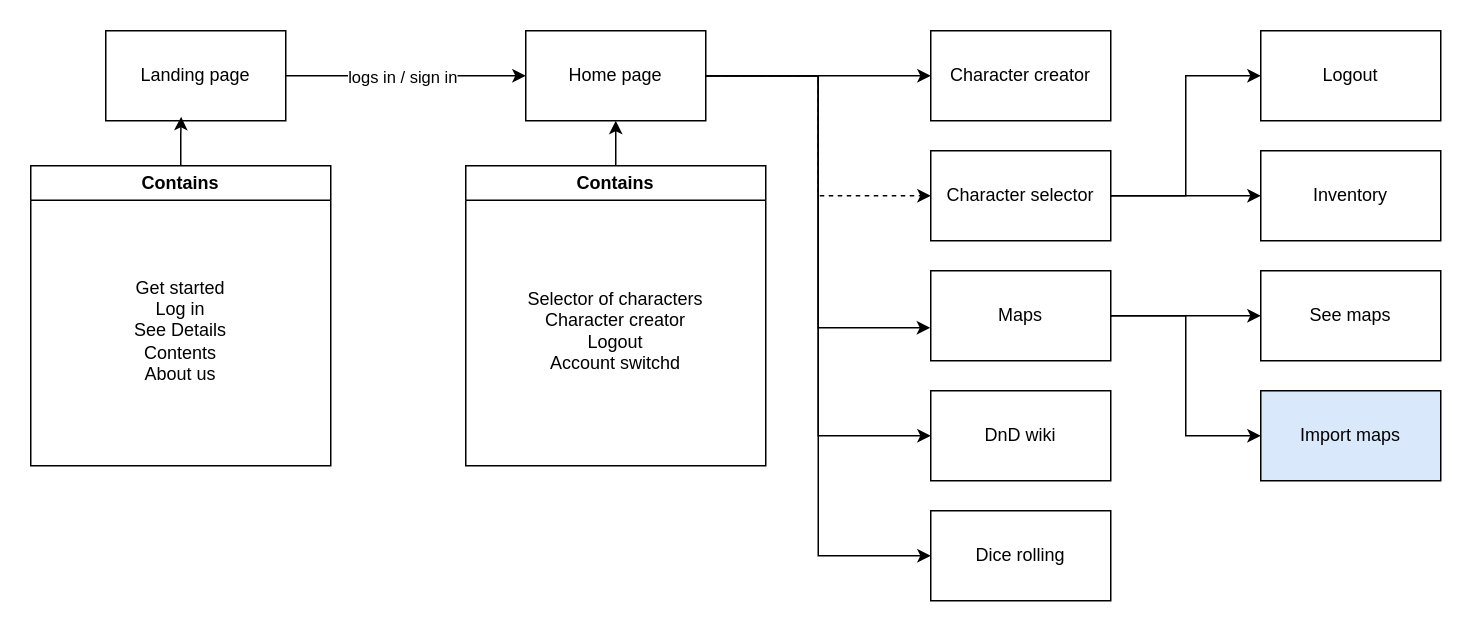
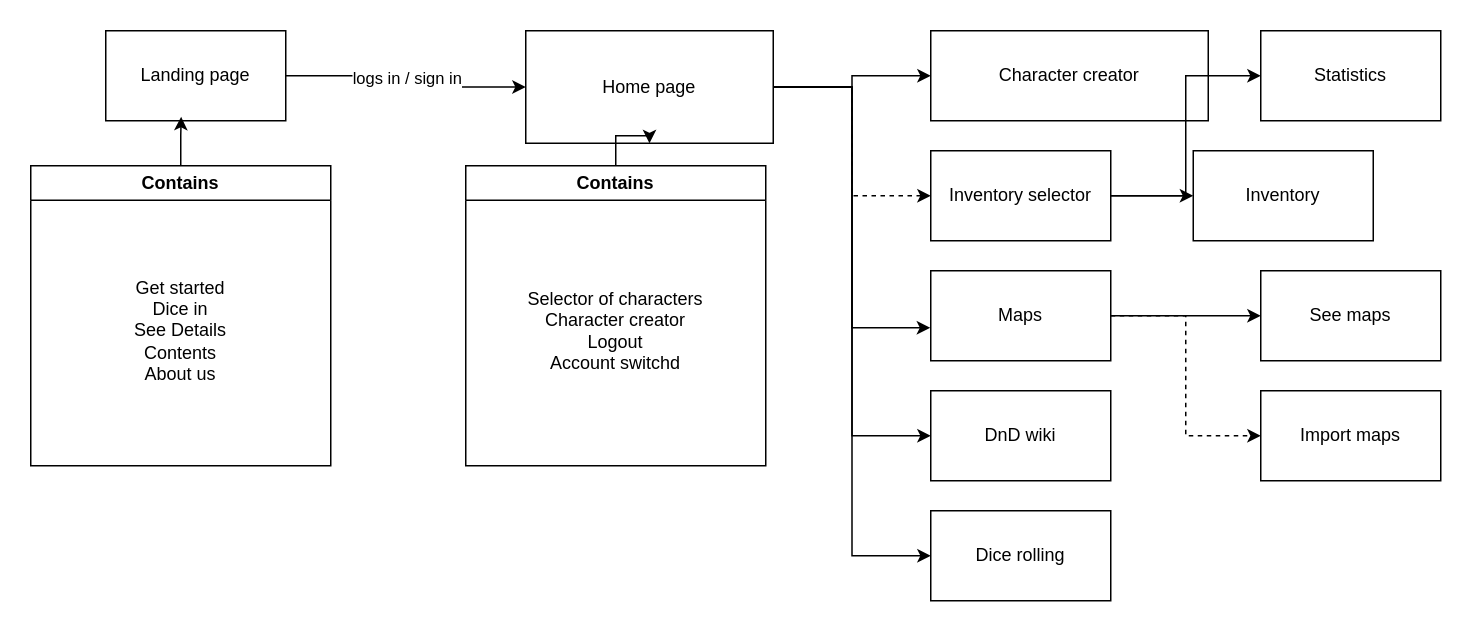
  <mxCell id="0" />
  <mxCell id="1" parent="0" />
  <mxCell id="2" style="edgeStyle=orthogonalEdgeStyle;rounded=0;orthogonalLoop=1;jettySize=auto;html=1;entryX=0;entryY=0.5;entryDx=0;entryDy=0;" edge="1" parent="1" source="4" target="9"><mxGeometry relative="1" as="geometry" /></mxCell>
  <mxCell id="3" value="logs in / sign in" style="edgeLabel;html=1;align=center;verticalAlign=middle;resizable=0;points=[];" vertex="1" connectable="0" parent="2"><mxGeometry x="-0.037" relative="1" as="geometry"><mxPoint as="offset" /></mxGeometry></mxCell>
  <mxCell id="4" value="Landing page" style="rounded=0;whiteSpace=wrap;html=1;" vertex="1" parent="1"><mxGeometry x="70" y="20" width="120" height="60" as="geometry" /></mxCell>
  <mxCell id="5" style="edgeStyle=orthogonalEdgeStyle;rounded=0;orthogonalLoop=1;jettySize=auto;html=1;entryX=0;entryY=0.5;entryDx=0;entryDy=0;" edge="1" parent="1" source="9" target="16"><mxGeometry relative="1" as="geometry" /></mxCell>
  <mxCell id="6" style="edgeStyle=orthogonalEdgeStyle;rounded=0;orthogonalLoop=1;jettySize=auto;html=1;entryX=0;entryY=0.5;entryDx=0;entryDy=0;dashed=1;" edge="1" parent="1" source="9" target="19"><mxGeometry relative="1" as="geometry" /></mxCell>
  <mxCell id="7" style="edgeStyle=orthogonalEdgeStyle;rounded=0;orthogonalLoop=1;jettySize=auto;html=1;entryX=0;entryY=0.5;entryDx=0;entryDy=0;" edge="1" parent="1" source="9" target="23"><mxGeometry relative="1" as="geometry" /></mxCell>
  <mxCell id="8" style="edgeStyle=orthogonalEdgeStyle;rounded=0;orthogonalLoop=1;jettySize=auto;html=1;entryX=0;entryY=0.5;entryDx=0;entryDy=0;" edge="1" parent="1" source="9" target="29"><mxGeometry relative="1" as="geometry" /></mxCell>
- <mxCell id="9" value="&lt;div&gt;Home page&lt;/div&gt;" style="rounded=0;whiteSpace=wrap;html=1;" vertex="1" parent="1"><mxGeometry x="350" y="20" width="120" height="60" as="geometry" /></mxCell>
+ <mxCell id="9" value="&lt;div&gt;Home page&lt;/div&gt;" style="rounded=0;whiteSpace=wrap;html=1;" vertex="1" parent="1"><mxGeometry x="350" y="20" width="165" height="75" as="geometry" /></mxCell>
  <mxCell id="10" value="&lt;div&gt;Contains&lt;/div&gt;" style="swimlane;whiteSpace=wrap;html=1;" vertex="1" parent="1"><mxGeometry x="20" y="110" width="200" height="200" as="geometry" /></mxCell>
- <mxCell id="11" value="&lt;div&gt;Get started&lt;/div&gt;&lt;div&gt;Log in&lt;/div&gt;&lt;div&gt;See Details&lt;/div&gt;&lt;div&gt;Contents&lt;/div&gt;&lt;div&gt;About us&lt;/div&gt;" style="text;html=1;align=center;verticalAlign=middle;whiteSpace=wrap;rounded=0;" vertex="1" parent="10"><mxGeometry y="20" width="200" height="180" as="geometry" /></mxCell>
+ <mxCell id="11" value="&lt;div&gt;Get started&lt;/div&gt;&lt;div&gt;Dice in&lt;/div&gt;&lt;div&gt;See Details&lt;/div&gt;&lt;div&gt;Contents&lt;/div&gt;&lt;div&gt;About us&lt;/div&gt;" style="text;html=1;align=center;verticalAlign=middle;whiteSpace=wrap;rounded=0;" vertex="1" parent="10"><mxGeometry y="20" width="200" height="180" as="geometry" /></mxCell>
  <mxCell id="12" style="edgeStyle=orthogonalEdgeStyle;rounded=0;orthogonalLoop=1;jettySize=auto;html=1;entryX=0.419;entryY=0.956;entryDx=0;entryDy=0;entryPerimeter=0;" edge="1" parent="1" source="10" target="4"><mxGeometry relative="1" as="geometry" /></mxCell>
  <mxCell id="13" style="edgeStyle=orthogonalEdgeStyle;rounded=0;orthogonalLoop=1;jettySize=auto;html=1;entryX=0.5;entryY=1;entryDx=0;entryDy=0;" edge="1" parent="1" source="14" target="9"><mxGeometry relative="1" as="geometry" /></mxCell>
  <mxCell id="14" value="&lt;div&gt;Contains&lt;/div&gt;" style="swimlane;whiteSpace=wrap;html=1;" vertex="1" parent="1"><mxGeometry x="310" y="110" width="200" height="200" as="geometry" /></mxCell>
  <mxCell id="15" value="&lt;div&gt;Selector of characters&lt;/div&gt;&lt;div&gt;Character creator&lt;/div&gt;&lt;div&gt;Logout&lt;/div&gt;&lt;div&gt;Account switchd&lt;/div&gt;" style="text;html=1;align=center;verticalAlign=middle;whiteSpace=wrap;rounded=0;" vertex="1" parent="14"><mxGeometry y="20" width="200" height="180" as="geometry" /></mxCell>
- <mxCell id="16" value="&lt;div&gt;Character creator&lt;/div&gt;" style="rounded=0;whiteSpace=wrap;html=1;" vertex="1" parent="1"><mxGeometry x="620" y="20" width="120" height="60" as="geometry" /></mxCell>
+ <mxCell id="16" value="&lt;div&gt;Character creator&lt;/div&gt;" style="rounded=0;whiteSpace=wrap;html=1;" vertex="1" parent="1"><mxGeometry x="620" y="20" width="185" height="60" as="geometry" /></mxCell>
  <mxCell id="17" style="edgeStyle=orthogonalEdgeStyle;rounded=0;orthogonalLoop=1;jettySize=auto;html=1;" edge="1" parent="1" source="19" target="27"><mxGeometry relative="1" as="geometry" /></mxCell>
  <mxCell id="18" style="edgeStyle=orthogonalEdgeStyle;rounded=0;orthogonalLoop=1;jettySize=auto;html=1;entryX=0;entryY=0.5;entryDx=0;entryDy=0;" edge="1" parent="1" source="19" target="28"><mxGeometry relative="1" as="geometry" /></mxCell>
- <mxCell id="19" value="Character selector" style="whiteSpace=wrap;html=1;" vertex="1" parent="1"><mxGeometry x="620" y="100" width="120" height="60" as="geometry" /></mxCell>
- <mxCell id="20" style="edgeStyle=orthogonalEdgeStyle;rounded=0;orthogonalLoop=1;jettySize=auto;html=1;entryX=0;entryY=0.5;entryDx=0;entryDy=0;" edge="1" parent="1" source="21" target="24"><mxGeometry relative="1" as="geometry" /></mxCell>
+ <mxCell id="19" value="Inventory selector" style="whiteSpace=wrap;html=1;" vertex="1" parent="1"><mxGeometry x="620" y="100" width="120" height="60" as="geometry" /></mxCell>
+ <mxCell id="20" style="edgeStyle=orthogonalEdgeStyle;rounded=0;orthogonalLoop=1;jettySize=auto;html=1;entryX=0;entryY=0.5;entryDx=0;entryDy=0;dashed=1;" edge="1" parent="1" source="21" target="24"><mxGeometry relative="1" as="geometry" /></mxCell>
  <mxCell id="21" value="Maps" style="whiteSpace=wrap;html=1;" vertex="1" parent="1"><mxGeometry x="620" y="180" width="120" height="60" as="geometry" /></mxCell>
  <mxCell id="22" style="edgeStyle=orthogonalEdgeStyle;rounded=0;orthogonalLoop=1;jettySize=auto;html=1;entryX=-0.003;entryY=0.633;entryDx=0;entryDy=0;entryPerimeter=0;" edge="1" parent="1" source="9" target="21"><mxGeometry relative="1" as="geometry" /></mxCell>
  <mxCell id="23" value="DnD wiki" style="whiteSpace=wrap;html=1;" vertex="1" parent="1"><mxGeometry x="620" y="260" width="120" height="60" as="geometry" /></mxCell>
- <mxCell id="24" value="Import maps" style="rounded=0;whiteSpace=wrap;html=1;fillColor=#dae8fc;" vertex="1" parent="1"><mxGeometry x="840" y="260" width="120" height="60" as="geometry" /></mxCell>
+ <mxCell id="24" value="Import maps" style="rounded=0;whiteSpace=wrap;html=1;" vertex="1" parent="1"><mxGeometry x="840" y="260" width="120" height="60" as="geometry" /></mxCell>
  <mxCell id="25" value="See maps" style="whiteSpace=wrap;html=1;" vertex="1" parent="1"><mxGeometry x="840" y="180" width="120" height="60" as="geometry" /></mxCell>
  <mxCell id="26" style="edgeStyle=orthogonalEdgeStyle;rounded=0;orthogonalLoop=1;jettySize=auto;html=1;entryX=0;entryY=0.5;entryDx=0;entryDy=0;" edge="1" parent="1" source="21" target="25"><mxGeometry relative="1" as="geometry" /></mxCell>
- <mxCell id="27" value="Inventory" style="whiteSpace=wrap;html=1;" vertex="1" parent="1"><mxGeometry x="840" y="100" width="120" height="60" as="geometry" /></mxCell>
- <mxCell id="28" value="Logout" style="whiteSpace=wrap;html=1;" vertex="1" parent="1"><mxGeometry x="840" y="20" width="120" height="60" as="geometry" /></mxCell>
+ <mxCell id="27" value="Inventory" style="whiteSpace=wrap;html=1;" vertex="1" parent="1"><mxGeometry x="795" y="100" width="120" height="60" as="geometry" /></mxCell>
+ <mxCell id="28" value="Statistics" style="whiteSpace=wrap;html=1;" vertex="1" parent="1"><mxGeometry x="840" y="20" width="120" height="60" as="geometry" /></mxCell>
  <mxCell id="29" value="Dice rolling" style="rounded=0;whiteSpace=wrap;html=1;" vertex="1" parent="1"><mxGeometry x="620" y="340" width="120" height="60" as="geometry" /></mxCell>
